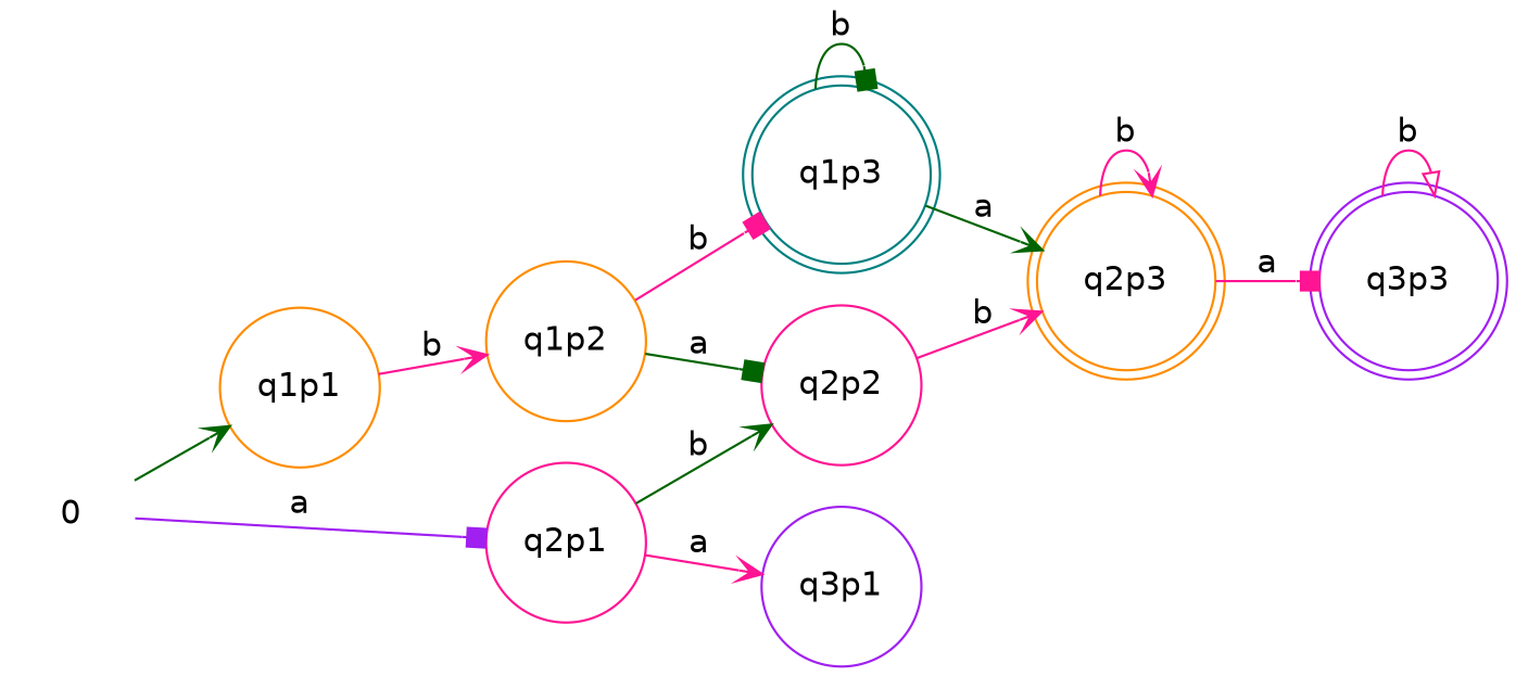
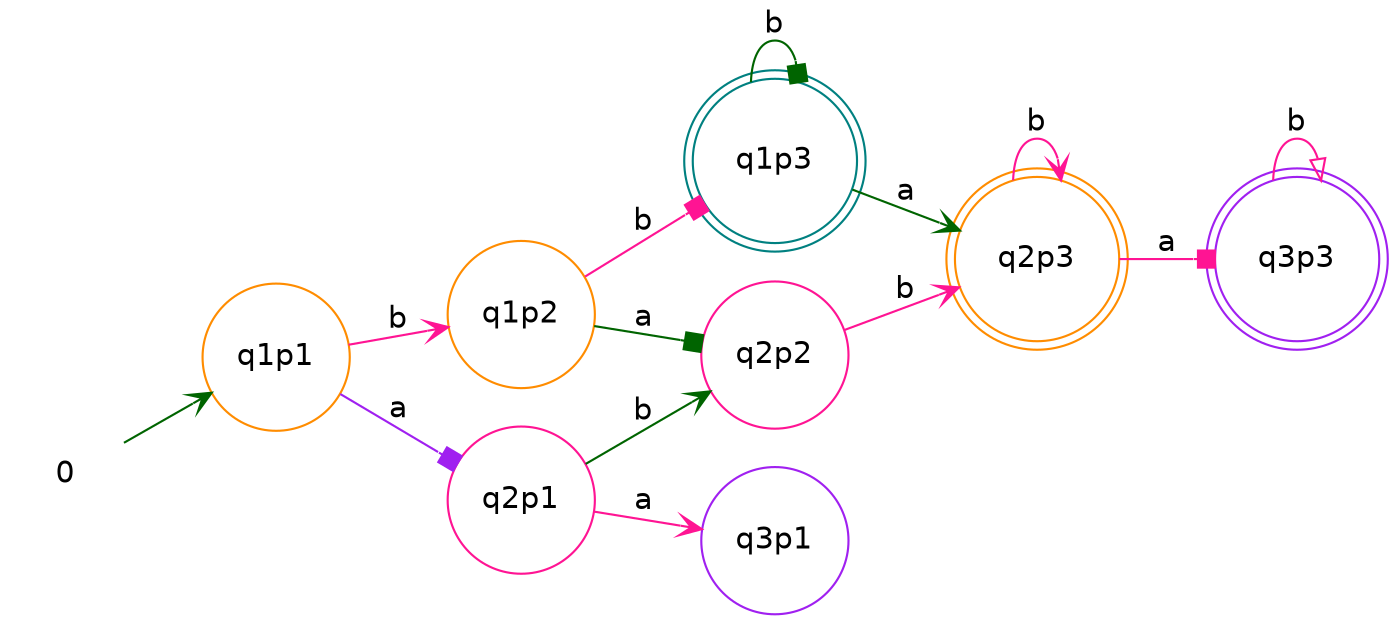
  digraph {
    fontname="DejaVu Sans"
    rankdir=LR
    node [color=darkorange fontname="DejaVu Sans" shape=circle]
    edge [arrowhead=vee color=deeppink fontname="DejaVu Sans"]
    q1p3 [color=teal shape=doublecircle]
    q2p3 [shape=doublecircle]
    q3p3 [color=purple shape=doublecircle]
    q1p1
    q2p1 [color=deeppink]
    q1p2
    q2p2 [color=deeppink]
    q3p1 [color=purple]
    0 [shape=none]
    q1p3 -> q1p3 [arrowhead=box color=darkgreen label=b]
    q1p3 -> q2p3 [color=darkgreen label=a]
    q2p3 -> q2p3 [label=b]
    q2p3 -> q3p3 [arrowhead=box label=a]
    q3p3 -> q3p3 [arrowhead=onormal label=b]
-   0 -> q2p1 [arrowhead=box color=purple label=a]
+   q1p1 -> q2p1 [arrowhead=box color=purple label=a]
    q1p1 -> q1p2 [label=b]
    q2p1 -> q2p2 [color=darkgreen label=b]
    q2p1 -> q3p1 [label=a]
    q1p2 -> q1p3 [arrowhead=box label=b]
    q1p2 -> q2p2 [arrowhead=box color=darkgreen label=a]
    q2p2 -> q2p3 [label=b]
    0 -> q1p1 [color=darkgreen]
  }
